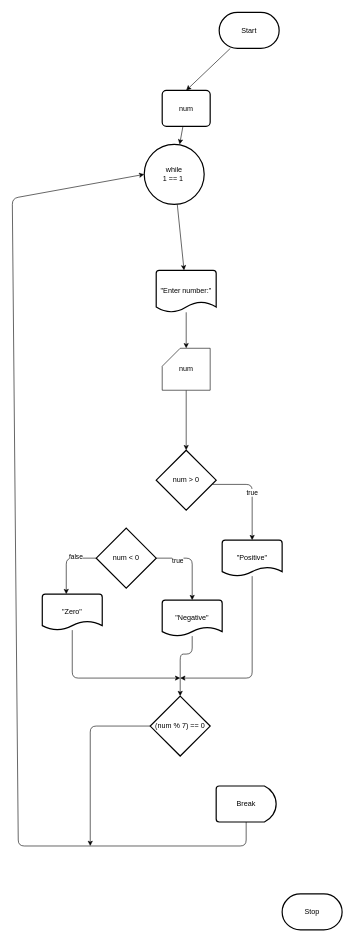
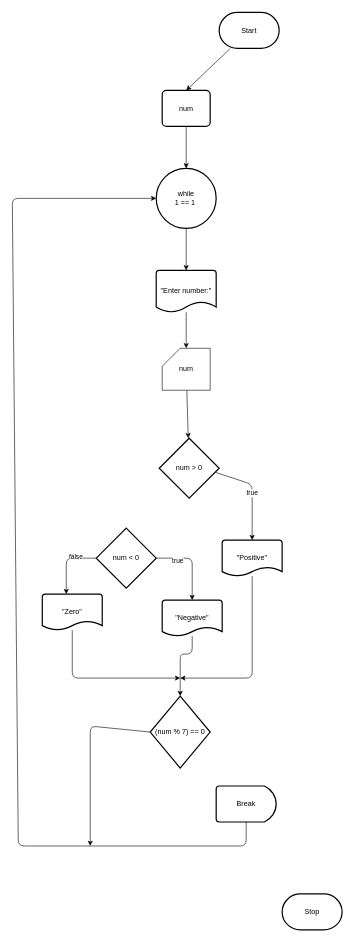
  <mxCell id="0" />
  <mxCell id="1" parent="0" />
  <mxCell id="2" style="edgeStyle=none;html=1;entryX=0.5;entryY=0;entryDx=0;entryDy=0;strokeColor=#000000;" edge="1" parent="1" source="3"><mxGeometry relative="1" as="geometry"><mxPoint x="310" y="150" as="targetPoint" /></mxGeometry></mxCell>
  <mxCell id="3" value="Start" style="strokeWidth=2;html=1;shape=mxgraph.flowchart.terminator;whiteSpace=wrap;" vertex="1" parent="1"><mxGeometry x="365" y="20" width="100" height="60" as="geometry" /></mxCell>
  <mxCell id="4" style="edgeStyle=none;html=1;strokeColor=#000000;" edge="1" parent="1" source="5" target="7"><mxGeometry relative="1" as="geometry" /></mxCell>
- <mxCell id="5" value="while&lt;br&gt;1 == 1&amp;nbsp;" style="strokeWidth=2;html=1;shape=mxgraph.flowchart.start_2;whiteSpace=wrap;" vertex="1" parent="1"><mxGeometry x="240" y="240" width="100" height="100" as="geometry" /></mxCell>
+ <mxCell id="5" value="while&lt;br&gt;1 == 1&amp;nbsp;" style="strokeWidth=2;html=1;shape=mxgraph.flowchart.start_2;whiteSpace=wrap;" vertex="1" parent="1"><mxGeometry x="260" y="280" width="100" height="100" as="geometry" /></mxCell>
  <mxCell id="6" style="edgeStyle=none;html=1;entryX=0.5;entryY=0;entryDx=0;entryDy=0;entryPerimeter=0;strokeColor=#000000;" edge="1" parent="1" source="7" target="11"><mxGeometry relative="1" as="geometry" /></mxCell>
  <mxCell id="7" value="&quot;Enter number:&quot;" style="strokeWidth=2;html=1;shape=mxgraph.flowchart.document2;whiteSpace=wrap;size=0.25;" vertex="1" parent="1"><mxGeometry x="260" y="450" width="100" height="70" as="geometry" /></mxCell>
  <mxCell id="8" style="edgeStyle=none;html=1;strokeColor=#000000;" edge="1" parent="1" source="9" target="5"><mxGeometry relative="1" as="geometry" /></mxCell>
  <mxCell id="9" value="num" style="rounded=1;whiteSpace=wrap;html=1;absoluteArcSize=1;arcSize=14;strokeWidth=2;" vertex="1" parent="1"><mxGeometry x="270" y="150" width="80" height="60" as="geometry" /></mxCell>
  <mxCell id="10" style="edgeStyle=none;html=1;strokeColor=#000000;" edge="1" parent="1" source="11" target="13"><mxGeometry relative="1" as="geometry" /></mxCell>
  <mxCell id="11" value="num" style="shape=card;whiteSpace=wrap;html=1;" vertex="1" parent="1"><mxGeometry x="270" y="580" width="80" height="70" as="geometry" /></mxCell>
  <mxCell id="12" value="true" style="edgeStyle=none;html=1;entryX=0.5;entryY=0;entryDx=0;entryDy=0;entryPerimeter=0;strokeColor=#000000;exitX=0.94;exitY=0.57;exitDx=0;exitDy=0;exitPerimeter=0;" edge="1" parent="1" source="13" target="15"><mxGeometry relative="1" as="geometry"><Array as="points"><mxPoint x="420" y="807" /></Array></mxGeometry></mxCell>
- <mxCell id="13" value="num &amp;gt; 0" style="strokeWidth=2;html=1;shape=mxgraph.flowchart.decision;whiteSpace=wrap;" vertex="1" parent="1"><mxGeometry x="260" y="750" width="100" height="100" as="geometry" /></mxCell>
+ <mxCell id="13" value="num &amp;gt; 0" style="strokeWidth=2;html=1;shape=mxgraph.flowchart.decision;whiteSpace=wrap;" vertex="1" parent="1"><mxGeometry x="265" y="730" width="100" height="100" as="geometry" /></mxCell>
  <mxCell id="14" style="edgeStyle=none;html=1;strokeColor=#000000;" edge="1" parent="1" source="15"><mxGeometry relative="1" as="geometry"><mxPoint x="300" y="1130" as="targetPoint" /><Array as="points"><mxPoint x="420" y="1130" /></Array></mxGeometry></mxCell>
  <mxCell id="15" value="&quot;Positive&quot;" style="strokeWidth=2;html=1;shape=mxgraph.flowchart.document2;whiteSpace=wrap;size=0.25;" vertex="1" parent="1"><mxGeometry x="370" y="900" width="100" height="60" as="geometry" /></mxCell>
  <mxCell id="16" style="edgeStyle=none;html=1;entryX=0.5;entryY=0;entryDx=0;entryDy=0;entryPerimeter=0;strokeColor=#000000;exitX=1;exitY=0.5;exitDx=0;exitDy=0;exitPerimeter=0;" edge="1" parent="1" source="20" target="22"><mxGeometry relative="1" as="geometry"><Array as="points"><mxPoint x="320" y="930" /></Array></mxGeometry></mxCell>
  <mxCell id="17" value="true" style="edgeLabel;html=1;align=center;verticalAlign=middle;resizable=0;points=[];" vertex="1" connectable="0" parent="16"><mxGeometry x="-0.462" y="-3" relative="1" as="geometry"><mxPoint as="offset" /></mxGeometry></mxCell>
  <mxCell id="18" style="edgeStyle=none;html=1;entryX=0.4;entryY=0;entryDx=0;entryDy=0;entryPerimeter=0;strokeColor=#000000;" edge="1" parent="1" source="20" target="24"><mxGeometry relative="1" as="geometry"><Array as="points"><mxPoint x="110" y="930" /></Array></mxGeometry></mxCell>
  <mxCell id="19" value="false" style="edgeLabel;html=1;align=center;verticalAlign=middle;resizable=0;points=[];" vertex="1" connectable="0" parent="18"><mxGeometry x="-0.364" y="-3" relative="1" as="geometry"><mxPoint as="offset" /></mxGeometry></mxCell>
  <mxCell id="20" value="num &amp;lt; 0" style="strokeWidth=2;html=1;shape=mxgraph.flowchart.decision;whiteSpace=wrap;" vertex="1" parent="1"><mxGeometry x="160" y="880" width="100" height="100" as="geometry" /></mxCell>
  <mxCell id="21" style="edgeStyle=none;html=1;strokeColor=#000000;" edge="1" parent="1" source="22" target="26"><mxGeometry relative="1" as="geometry"><mxPoint x="300" y="1130" as="targetPoint" /><Array as="points"><mxPoint x="320" y="1090" /><mxPoint x="300" y="1090" /></Array></mxGeometry></mxCell>
  <mxCell id="22" value="&quot;Negative&quot;" style="strokeWidth=2;html=1;shape=mxgraph.flowchart.document2;whiteSpace=wrap;size=0.25;" vertex="1" parent="1"><mxGeometry x="270" y="1000" width="100" height="60" as="geometry" /></mxCell>
  <mxCell id="23" style="edgeStyle=none;html=1;strokeColor=#000000;" edge="1" parent="1" source="24"><mxGeometry relative="1" as="geometry"><mxPoint x="300" y="1130" as="targetPoint" /><Array as="points"><mxPoint x="120" y="1130" /></Array></mxGeometry></mxCell>
  <mxCell id="24" value="&quot;Zero&quot;" style="strokeWidth=2;html=1;shape=mxgraph.flowchart.document2;whiteSpace=wrap;size=0.25;" vertex="1" parent="1"><mxGeometry y="990" width="100" height="60" as="geometry" x="70" /></mxCell>
  <mxCell id="25" style="edgeStyle=none;html=1;exitX=0;exitY=0.5;exitDx=0;exitDy=0;exitPerimeter=0;strokeColor=#000000;" edge="1" parent="1" source="26"><mxGeometry relative="1" as="geometry"><mxPoint x="150" y="1410" as="targetPoint" /><Array as="points"><mxPoint x="150" y="1210" /></Array></mxGeometry></mxCell>
- <mxCell id="26" value="(num % 7) == 0" style="strokeWidth=2;html=1;shape=mxgraph.flowchart.decision;whiteSpace=wrap;" vertex="1" parent="1"><mxGeometry x="250" y="1160" width="100" height="100" as="geometry" /></mxCell>
+ <mxCell id="26" value="(num % 7) == 0" style="strokeWidth=2;html=1;shape=mxgraph.flowchart.decision;whiteSpace=wrap;" vertex="1" parent="1"><mxGeometry x="250" y="1160" width="100" height="120" as="geometry" /></mxCell>
  <mxCell id="27" style="edgeStyle=none;html=1;entryX=0;entryY=0.5;entryDx=0;entryDy=0;entryPerimeter=0;strokeColor=#000000;" edge="1" parent="1" source="28" target="5"><mxGeometry relative="1" as="geometry"><Array as="points"><mxPoint x="410" y="1410" /><mxPoint x="30" y="1410" /><mxPoint x="20" y="330" /></Array></mxGeometry></mxCell>
  <mxCell id="28" value="Break" style="strokeWidth=2;html=1;shape=mxgraph.flowchart.delay;whiteSpace=wrap;" vertex="1" parent="1"><mxGeometry x="360" y="1310" width="100" height="60" as="geometry" /></mxCell>
  <mxCell id="29" value="Stop" style="strokeWidth=2;html=1;shape=mxgraph.flowchart.terminator;whiteSpace=wrap;" vertex="1" parent="1"><mxGeometry x="470" y="1490" width="100" height="60" as="geometry" /></mxCell>
